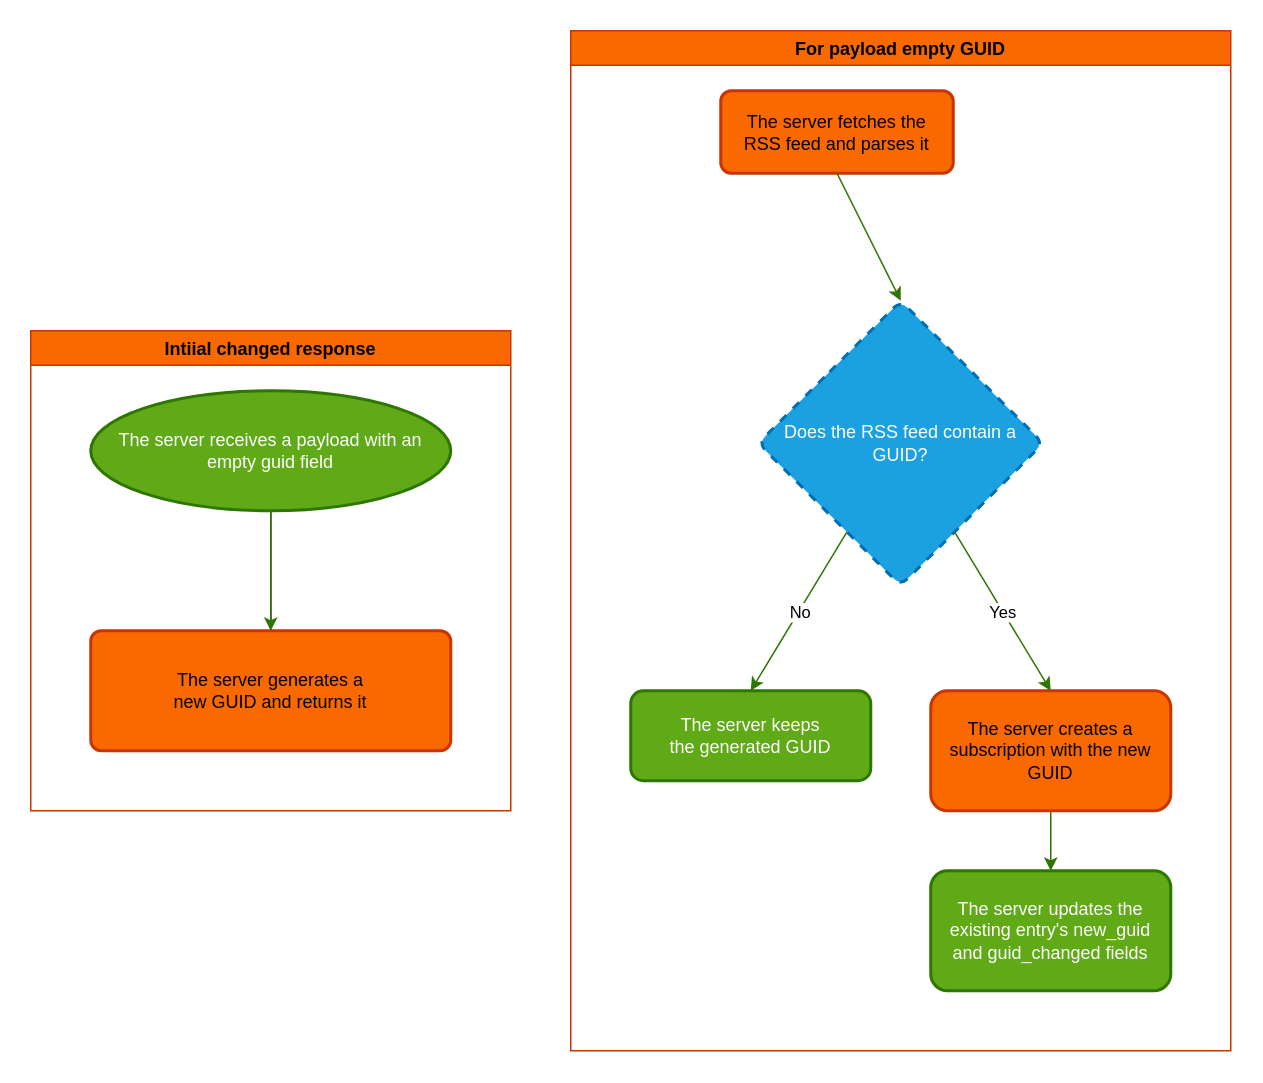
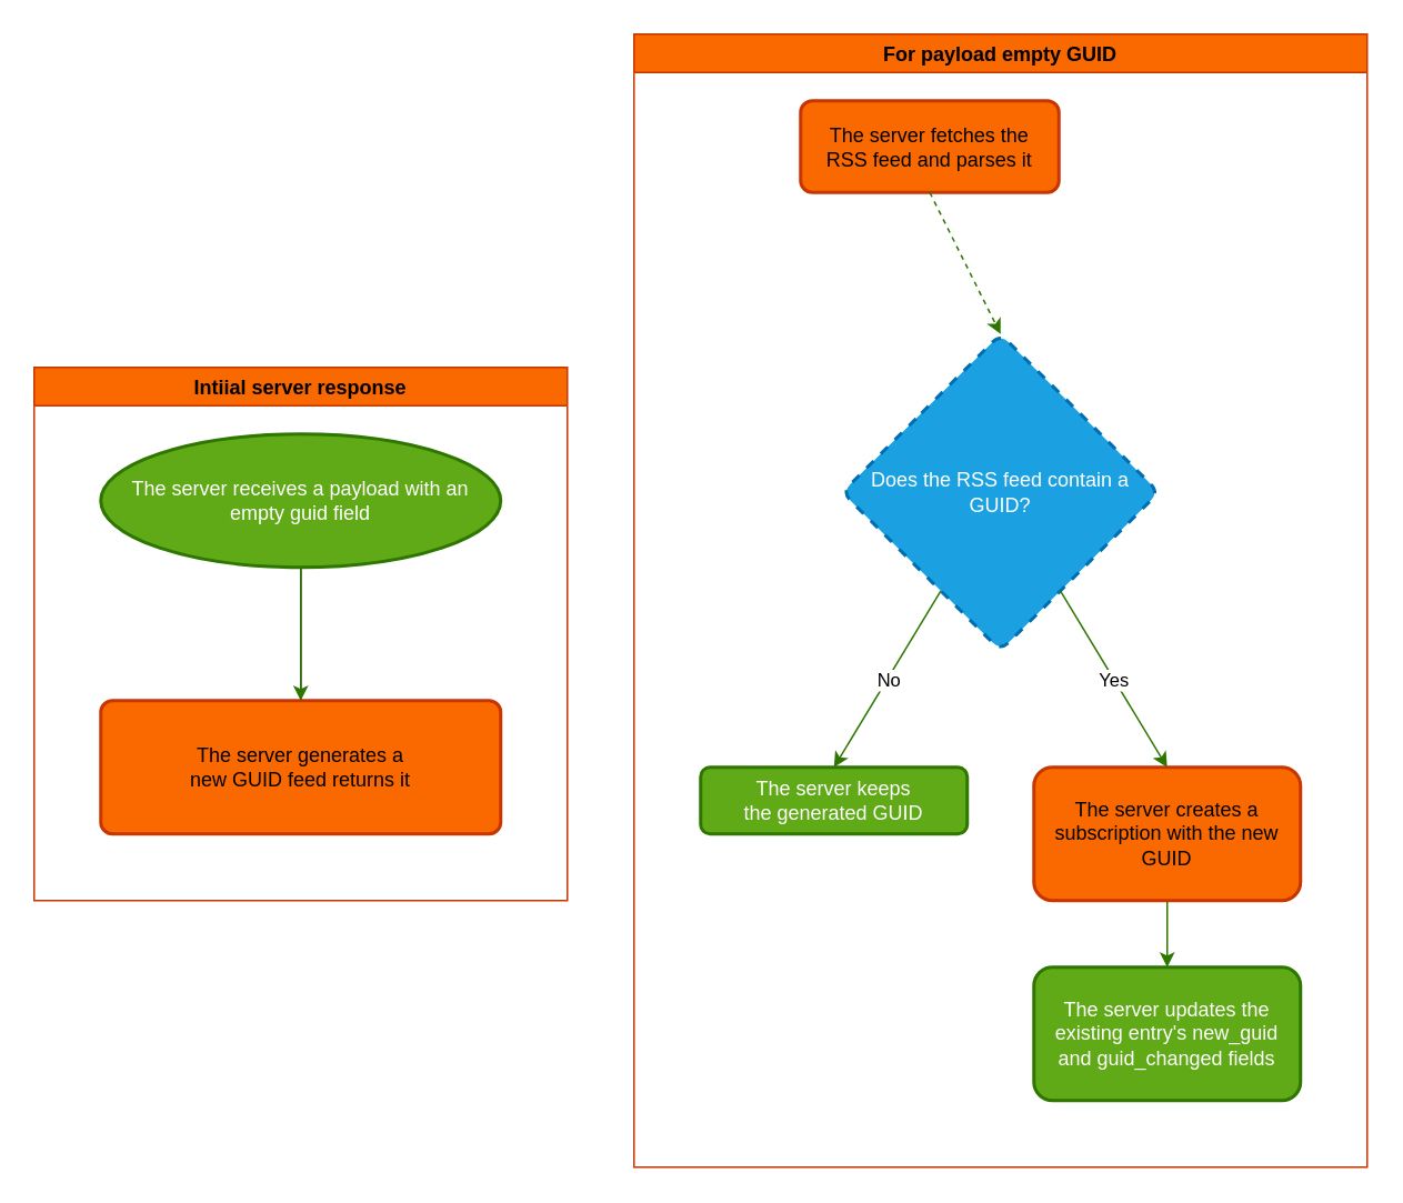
  <mxCell id="0" />
  <mxCell id="1" parent="0" />
  <mxCell id="2" value="" style="edgeStyle=none;html=1;" parent="1" source="5" edge="1"><mxGeometry relative="1" as="geometry"><mxPoint x="180" y="430" as="targetPoint" /></mxGeometry></mxCell>
- <mxCell id="3" value="Intiial changed response" style="swimlane;fillColor=#fa6800;fontColor=#000000;strokeColor=#C73500;" parent="1" vertex="1"><mxGeometry x="20" y="220" width="320" height="320" as="geometry" /></mxCell>
- <mxCell id="4" value="The server generates a&lt;br&gt;new GUID and returns it" style="rounded=1;whiteSpace=wrap;html=1;absoluteArcSize=1;arcSize=14;strokeWidth=2;fillColor=#fa6800;fontColor=#000000;strokeColor=#C73500;" parent="3" vertex="1"><mxGeometry x="40" y="200" width="240" height="80" as="geometry" /></mxCell>
+ <mxCell id="3" value="Intiial server response" style="swimlane;fillColor=#fa6800;fontColor=#000000;strokeColor=#C73500;" parent="1" vertex="1"><mxGeometry x="20" y="220" width="320" height="320" as="geometry" /></mxCell>
+ <mxCell id="4" value="The server generates a&lt;br&gt;new GUID feed returns it" style="rounded=1;whiteSpace=wrap;html=1;absoluteArcSize=1;arcSize=14;strokeWidth=2;fillColor=#fa6800;fontColor=#000000;strokeColor=#C73500;" parent="3" vertex="1"><mxGeometry x="40" y="200" width="240" height="80" as="geometry" /></mxCell>
  <mxCell id="5" value="The server receives a payload with an empty guid field" style="strokeWidth=2;html=1;shape=mxgraph.flowchart.start_1;whiteSpace=wrap;fillColor=#60a917;fontColor=#ffffff;strokeColor=#2D7600;" parent="3" vertex="1"><mxGeometry x="40" y="40" width="240" height="80" as="geometry" /></mxCell>
  <mxCell id="6" value="" style="edgeStyle=none;html=1;entryX=0.5;entryY=0;entryDx=0;entryDy=0;fillColor=#60a917;strokeColor=#2D7600;" parent="3" source="5" target="4" edge="1"><mxGeometry relative="1" as="geometry"><mxPoint x="160" y="210" as="targetPoint" /></mxGeometry></mxCell>
  <mxCell id="7" value="For payload empty GUID" style="swimlane;fillColor=#fa6800;fontColor=#000000;strokeColor=#C73500;" parent="1" vertex="1"><mxGeometry x="380" y="20" width="440" height="680" as="geometry" /></mxCell>
  <mxCell id="8" value="The server fetches the &lt;br&gt;RSS feed and parses it" style="rounded=1;whiteSpace=wrap;html=1;absoluteArcSize=1;arcSize=14;strokeWidth=2;fillColor=#fa6800;fontColor=#000000;strokeColor=#C73500;" parent="7" vertex="1"><mxGeometry x="100" y="40" width="155" height="55" as="geometry" /></mxCell>
  <mxCell id="9" value="Does the RSS feed contain a GUID?" style="rhombus;whiteSpace=wrap;html=1;fillColor=#1ba1e2;strokeColor=#006EAF;fontColor=#ffffff;rounded=1;arcSize=14;strokeWidth=2;dashed=1;" parent="7" vertex="1"><mxGeometry x="125" y="180" width="190" height="190" as="geometry" /></mxCell>
- <mxCell id="10" value="The server keeps&lt;br&gt;the generated GUID" style="rounded=1;whiteSpace=wrap;html=1;fillColor=#60a917;strokeColor=#2D7600;fontColor=#ffffff;arcSize=14;strokeWidth=2;" parent="7" vertex="1"><mxGeometry x="40" y="440" width="160" height="60" as="geometry" /></mxCell>
- <mxCell id="11" value="" style="endArrow=classic;html=1;exitX=0.5;exitY=1;exitDx=0;exitDy=0;entryX=0.5;entryY=0;entryDx=0;entryDy=0;fillColor=#60a917;strokeColor=#2D7600;" parent="7" source="8" target="9" edge="1"><mxGeometry width="50" height="50" relative="1" as="geometry"><mxPoint x="30" y="320" as="sourcePoint" /><mxPoint x="80" y="270" as="targetPoint" /></mxGeometry></mxCell>
+ <mxCell id="10" value="The server keeps&lt;br&gt;the generated GUID" style="rounded=1;whiteSpace=wrap;html=1;fillColor=#60a917;strokeColor=#2D7600;fontColor=#ffffff;arcSize=14;strokeWidth=2;" parent="7" vertex="1"><mxGeometry x="40" y="440" width="160" height="40" as="geometry" /></mxCell>
+ <mxCell id="11" value="" style="endArrow=classic;html=1;exitX=0.5;exitY=1;exitDx=0;exitDy=0;entryX=0.5;entryY=0;entryDx=0;entryDy=0;fillColor=#60a917;strokeColor=#2D7600;dashed=1;" parent="7" source="8" target="9" edge="1"><mxGeometry width="50" height="50" relative="1" as="geometry"><mxPoint x="30" y="320" as="sourcePoint" /><mxPoint x="80" y="270" as="targetPoint" /></mxGeometry></mxCell>
  <mxCell id="12" value="" style="edgeStyle=none;html=1;fillColor=#60a917;strokeColor=#2D7600;entryX=0.5;entryY=0;entryDx=0;entryDy=0;" parent="7" source="13" target="14" edge="1"><mxGeometry relative="1" as="geometry"><mxPoint x="320" y="550" as="targetPoint" /></mxGeometry></mxCell>
  <mxCell id="13" value="The server creates a subscription with the new GUID" style="rounded=1;whiteSpace=wrap;html=1;fillColor=#fa6800;strokeColor=#C73500;fontColor=#000000;arcSize=14;strokeWidth=2;" parent="7" vertex="1"><mxGeometry x="240" y="440" width="160" height="80" as="geometry" /></mxCell>
  <mxCell id="14" value="The server updates the&lt;br&gt;existing entry's new_guid&lt;br&gt;and guid_changed fields" style="rounded=1;whiteSpace=wrap;html=1;fillColor=#60a917;strokeColor=#2D7600;fontColor=#ffffff;arcSize=14;strokeWidth=2;" parent="7" vertex="1"><mxGeometry x="240" y="560" width="160" height="80" as="geometry" /></mxCell>
  <mxCell id="15" value="" style="endArrow=classic;html=1;fillColor=#60a917;strokeColor=#2D7600;entryX=0.5;entryY=0;entryDx=0;entryDy=0;" edge="1" parent="7" source="9" target="10"><mxGeometry relative="1" as="geometry"><mxPoint x="-30" y="360" as="sourcePoint" /><mxPoint x="70" y="360" as="targetPoint" /></mxGeometry></mxCell>
  <mxCell id="16" value="No" style="edgeLabel;resizable=0;html=1;align=center;verticalAlign=middle;" connectable="0" vertex="1" parent="15"><mxGeometry relative="1" as="geometry" /></mxCell>
  <mxCell id="17" value="" style="endArrow=classic;html=1;fillColor=#60a917;strokeColor=#2D7600;entryX=0.5;entryY=0;entryDx=0;entryDy=0;" edge="1" parent="7" source="9" target="13"><mxGeometry relative="1" as="geometry"><mxPoint x="-20" y="360" as="sourcePoint" /><mxPoint x="70" y="360" as="targetPoint" /></mxGeometry></mxCell>
  <mxCell id="18" value="Yes" style="edgeLabel;resizable=0;html=1;align=center;verticalAlign=middle;" connectable="0" vertex="1" parent="17"><mxGeometry relative="1" as="geometry" /></mxCell>
